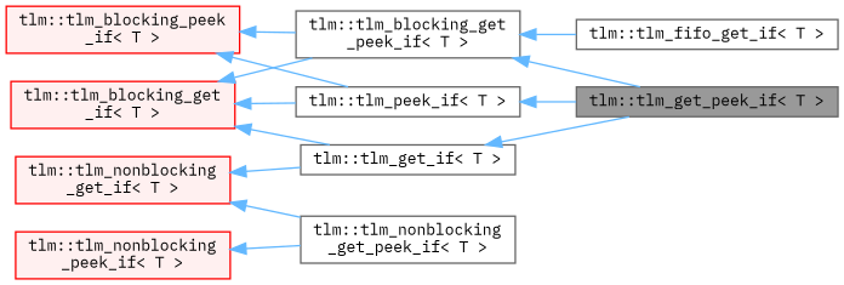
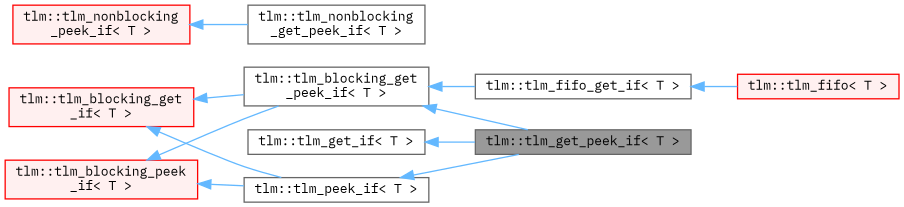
  digraph {
    fontname="IBM Plex Mono"
    rankdir=LR
    node [color=gray40 fillcolor=white fontname="IBM Plex Mono" fontsize=10 shape=box style=filled]
    edge [color=steelblue1 dir=back fontname="IBM Plex Mono" fontsize=10 labelfontname=FreeSans labelfontsize=10 style=solid]
    n1 [fillcolor=grey60 fontcolor=black height=0.2 label="tlm::tlm_get_peek_if\< T \>" width=0.4]
    n2 [height=0.2 label="tlm::tlm_fifo_get_if\< T \>" width=0.4]
+   n3 [color=red fillcolor="#FFF0F0" height=0.2 label="tlm::tlm_fifo\< T \>" width=0.4]
    n4 [height=0.2 label="tlm::tlm_get_if\< T \>" width=0.4]
    n5 [color=red fillcolor="#FFF0F0" height=0.2 label="tlm::tlm_blocking_get\l_if\< T \>" width=0.4]
    n6 [height=0.2 label="tlm::tlm_blocking_get\l_peek_if\< T \>" width=0.4]
    n7 [height=0.2 label="tlm::tlm_peek_if\< T \>" width=0.4]
-   n8 [color=red fillcolor="#FFF0F0" height=0.2 label="tlm::tlm_nonblocking\l_get_if\< T \>" width=0.4]
    n9 [height=0.2 label="tlm::tlm_nonblocking\l_get_peek_if\< T \>" width=0.4]
    n10 [color=red fillcolor="#FFF0F0" height=0.2 label="tlm::tlm_blocking_peek\l_if\< T \>" width=0.4]
    n11 [color=red fillcolor="#FFF0F0" height=0.2 label="tlm::tlm_nonblocking\l_peek_if\< T \>" width=0.4]
+   n2 -> n3
    n4 -> n1
-   n5 -> n4
    n5 -> n6
    n5 -> n7
    n6 -> n1
    n6 -> n2
    n7 -> n1
-   n8 -> n4
-   n8 -> n9
    n10 -> n6
    n10 -> n7
    n11 -> n9
  }
